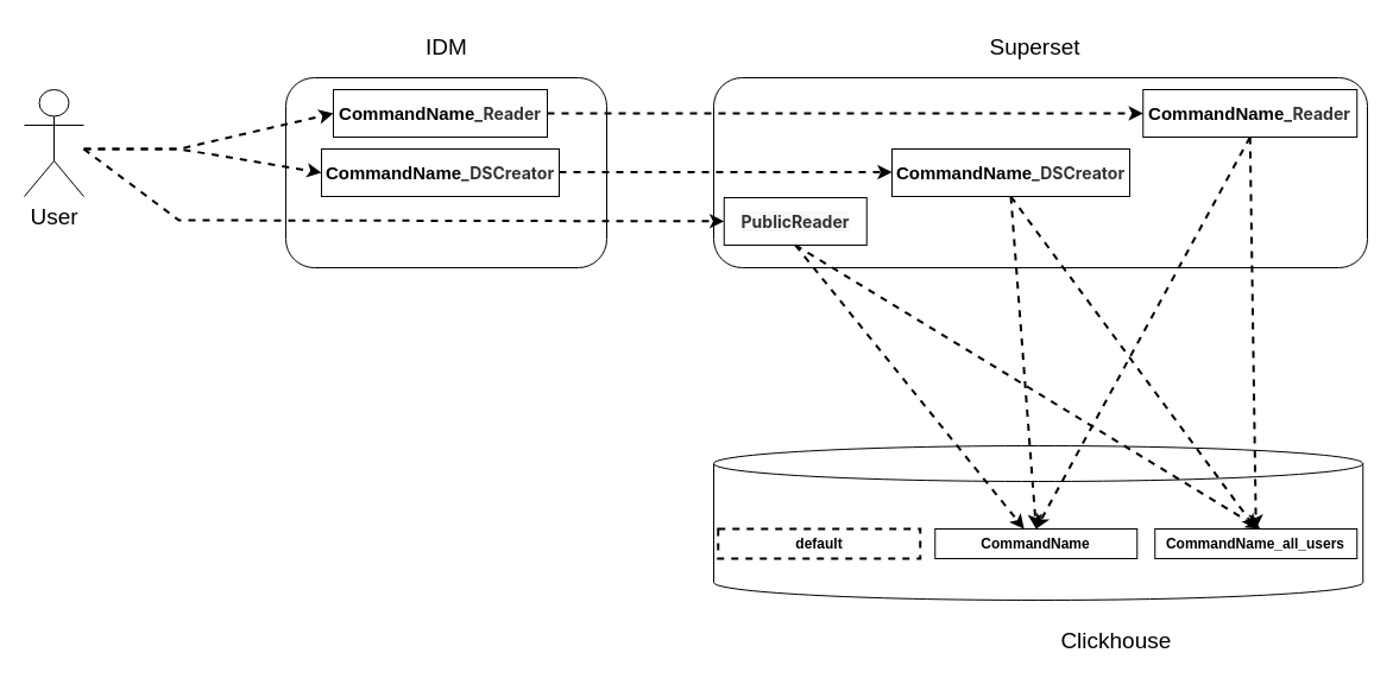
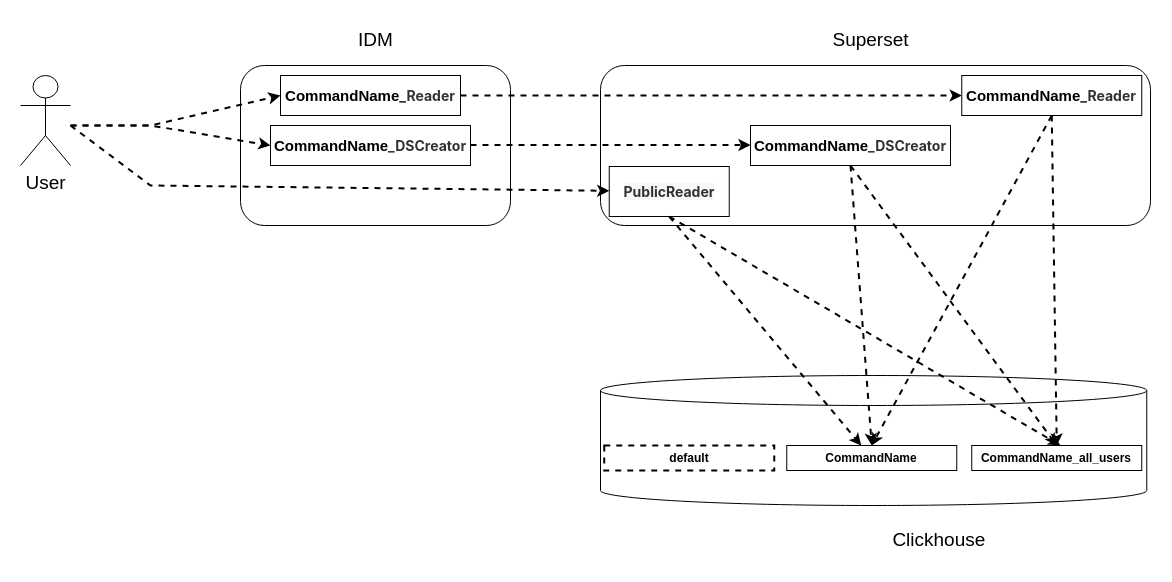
  <mxCell id="0" />
  <mxCell id="1" parent="0" />
  <mxCell id="2" value="" style="shape=cylinder3;whiteSpace=wrap;html=1;boundedLbl=1;backgroundOutline=1;size=15;" vertex="1" parent="1"><mxGeometry x="600" y="375" width="546.25" height="130" as="geometry" /></mxCell>
  <mxCell id="3" value="CommandName_all_users" style="rounded=0;whiteSpace=wrap;html=1;fontStyle=1" vertex="1" parent="1"><mxGeometry x="971.25" y="445" width="170" height="25" as="geometry" /></mxCell>
  <mxCell id="4" value="CommandName" style="rounded=0;whiteSpace=wrap;html=1;fontStyle=1" vertex="1" parent="1"><mxGeometry x="786.25" y="445" width="170" height="25" as="geometry" /></mxCell>
  <mxCell id="5" value="" style="rounded=1;whiteSpace=wrap;html=1;" vertex="1" parent="1"><mxGeometry x="600" y="65" width="550" height="160" as="geometry" /></mxCell>
  <mxCell id="6" value="Superset" style="text;html=1;align=center;verticalAlign=middle;resizable=0;points=[];autosize=1;strokeColor=none;fillColor=none;fontSize=19;" vertex="1" parent="1"><mxGeometry x="820" y="20" width="100" height="40" as="geometry" /></mxCell>
  <mxCell id="7" value="Clickhouse&amp;nbsp;" style="text;html=1;align=center;verticalAlign=middle;resizable=0;points=[];autosize=1;strokeColor=none;fillColor=none;strokeWidth=1;fontSize=19;" vertex="1" parent="1"><mxGeometry x="881.25" y="520" width="120" height="40" as="geometry" /></mxCell>
  <mxCell id="8" value="CommandName&lt;span style=&quot;color: rgb(51, 51, 51); font-family: Inter, Helvetica, Arial; font-size: 14px; text-align: start; background-color: rgb(255, 255, 255);&quot;&gt;_DSCreator&lt;/span&gt;" style="rounded=0;whiteSpace=wrap;html=1;strokeWidth=1;fontSize=15;fontStyle=1" vertex="1" parent="1"><mxGeometry x="750" y="125" width="200" height="40" as="geometry" /></mxCell>
  <mxCell id="9" value="&lt;font style=&quot;font-size: 15px;&quot;&gt;CommandName&lt;span style=&quot;color: rgb(51, 51, 51); font-family: Inter, Helvetica, Arial; text-align: start; background-color: rgb(255, 255, 255);&quot;&gt;_&lt;/span&gt;&lt;/font&gt;&lt;span style=&quot;color: rgb(51, 51, 51); font-family: Inter, Helvetica, Arial; font-size: 14px; text-align: start; background-color: rgb(255, 255, 255);&quot;&gt;Reader&lt;/span&gt;" style="rounded=0;whiteSpace=wrap;html=1;strokeWidth=1;fontSize=15;fontStyle=1" vertex="1" parent="1"><mxGeometry x="961.25" y="75" width="180" height="40" as="geometry" /></mxCell>
- <mxCell id="10" value="&lt;span style=&quot;color: rgb(51, 51, 51); font-family: Inter, Helvetica, Arial; font-size: 14px; text-align: start; background-color: rgb(247, 247, 247);&quot;&gt;PublicReader&lt;/span&gt;" style="rounded=0;whiteSpace=wrap;html=1;strokeWidth=1;fontSize=15;fontStyle=1" vertex="1" parent="1"><mxGeometry x="608.75" y="166" width="120" height="40" as="geometry" /></mxCell>
+ <mxCell id="10" value="&lt;span style=&quot;color: rgb(51, 51, 51); font-family: Inter, Helvetica, Arial; font-size: 14px; text-align: start; background-color: rgb(247, 247, 247);&quot;&gt;PublicReader&lt;/span&gt;" style="rounded=0;whiteSpace=wrap;html=1;strokeWidth=1;fontSize=15;fontStyle=1" vertex="1" parent="1"><mxGeometry x="608.75" y="166" width="120" height="50" as="geometry" /></mxCell>
  <mxCell id="11" value="default" style="rounded=0;whiteSpace=wrap;html=1;fontStyle=1;dashed=1;strokeWidth=2;" vertex="1" parent="1"><mxGeometry x="603.75" y="445" width="170" height="25" as="geometry" /></mxCell>
  <mxCell id="12" value="" style="rounded=1;whiteSpace=wrap;html=1;" vertex="1" parent="1"><mxGeometry x="240" y="65" width="270" height="160" as="geometry" /></mxCell>
  <mxCell id="13" value="IDM" style="text;html=1;align=center;verticalAlign=middle;resizable=0;points=[];autosize=1;strokeColor=none;fillColor=none;fontSize=19;" vertex="1" parent="1"><mxGeometry x="345" y="20" width="60" height="40" as="geometry" /></mxCell>
  <mxCell id="14" value="User" style="shape=umlActor;verticalLabelPosition=bottom;verticalAlign=top;html=1;outlineConnect=0;strokeWidth=1;fontSize=19;" vertex="1" parent="1"><mxGeometry x="20" y="75" width="50" height="90" as="geometry" /></mxCell>
  <mxCell id="15" style="edgeStyle=orthogonalEdgeStyle;rounded=0;orthogonalLoop=1;jettySize=auto;html=1;exitX=1;exitY=0.5;exitDx=0;exitDy=0;entryX=0;entryY=0.5;entryDx=0;entryDy=0;dashed=1;fontSize=15;strokeWidth=2;" edge="1" parent="1" source="16" target="9"><mxGeometry relative="1" as="geometry" /></mxCell>
  <mxCell id="16" value="&lt;font style=&quot;font-size: 15px;&quot;&gt;CommandName&lt;span style=&quot;color: rgb(51, 51, 51); font-family: Inter, Helvetica, Arial; text-align: start; background-color: rgb(255, 255, 255);&quot;&gt;_&lt;/span&gt;&lt;/font&gt;&lt;span style=&quot;color: rgb(51, 51, 51); font-family: Inter, Helvetica, Arial; font-size: 14px; text-align: start; background-color: rgb(255, 255, 255);&quot;&gt;Reader&lt;/span&gt;" style="rounded=0;whiteSpace=wrap;html=1;strokeWidth=1;fontSize=15;fontStyle=1" vertex="1" parent="1"><mxGeometry x="280" y="75" width="180" height="40" as="geometry" /></mxCell>
  <mxCell id="17" value="CommandName&lt;span style=&quot;color: rgb(51, 51, 51); font-family: Inter, Helvetica, Arial; font-size: 14px; text-align: start; background-color: rgb(255, 255, 255);&quot;&gt;_DSCreator&lt;/span&gt;" style="rounded=0;whiteSpace=wrap;html=1;strokeWidth=1;fontSize=15;fontStyle=1" vertex="1" parent="1"><mxGeometry x="270" y="125" width="200" height="40" as="geometry" /></mxCell>
  <mxCell id="18" value="" style="endArrow=classic;html=1;rounded=0;fontSize=15;dashed=1;entryX=0;entryY=0.5;entryDx=0;entryDy=0;strokeWidth=2;" edge="1" parent="1" target="16"><mxGeometry relative="1" as="geometry"><mxPoint x="70" y="125" as="sourcePoint" /><mxPoint x="230" y="125" as="targetPoint" /><Array as="points"><mxPoint x="150" y="125" /></Array></mxGeometry></mxCell>
  <mxCell id="19" value="" style="endArrow=classic;html=1;rounded=0;fontSize=15;dashed=1;entryX=0;entryY=0.5;entryDx=0;entryDy=0;strokeWidth=2;" edge="1" parent="1" target="17"><mxGeometry relative="1" as="geometry"><mxPoint x="70" y="125" as="sourcePoint" /><mxPoint x="280" y="95" as="targetPoint" /><Array as="points"><mxPoint x="150" y="125" /></Array></mxGeometry></mxCell>
  <mxCell id="20" style="edgeStyle=orthogonalEdgeStyle;rounded=0;orthogonalLoop=1;jettySize=auto;html=1;exitX=1;exitY=0.5;exitDx=0;exitDy=0;dashed=1;fontSize=15;strokeWidth=2;" edge="1" parent="1" target="8"><mxGeometry relative="1" as="geometry"><mxPoint x="470" y="144.5" as="sourcePoint" /><mxPoint x="971.25" y="144.5" as="targetPoint" /></mxGeometry></mxCell>
  <mxCell id="21" value="" style="endArrow=classic;html=1;rounded=0;dashed=1;fontSize=15;exitX=0.5;exitY=1;exitDx=0;exitDy=0;strokeWidth=2;" edge="1" parent="1" source="10" target="4"><mxGeometry width="50" height="50" relative="1" as="geometry"><mxPoint x="540" y="345" as="sourcePoint" /><mxPoint x="590" y="295" as="targetPoint" /></mxGeometry></mxCell>
  <mxCell id="22" value="" style="endArrow=classic;html=1;rounded=0;dashed=1;fontSize=15;exitX=0.5;exitY=1;exitDx=0;exitDy=0;entryX=0.5;entryY=0;entryDx=0;entryDy=0;strokeWidth=2;" edge="1" parent="1" source="8" target="4"><mxGeometry width="50" height="50" relative="1" as="geometry"><mxPoint x="850" y="185" as="sourcePoint" /><mxPoint x="870" y="424" as="targetPoint" /></mxGeometry></mxCell>
  <mxCell id="23" value="" style="endArrow=classic;html=1;rounded=0;dashed=1;fontSize=15;exitX=0.5;exitY=1;exitDx=0;exitDy=0;entryX=0.5;entryY=0;entryDx=0;entryDy=0;strokeWidth=2;" edge="1" parent="1" source="8" target="3"><mxGeometry x="-0.186" y="52" width="50" height="50" relative="1" as="geometry"><mxPoint x="898.75" y="175" as="sourcePoint" /><mxPoint x="920" y="455" as="targetPoint" /><mxPoint as="offset" /></mxGeometry></mxCell>
  <mxCell id="24" value="" style="endArrow=classic;html=1;rounded=0;dashed=1;fontSize=15;exitX=0.5;exitY=1;exitDx=0;exitDy=0;strokeWidth=2;entryX=0.5;entryY=0;entryDx=0;entryDy=0;" edge="1" parent="1" source="9" target="3"><mxGeometry x="-0.186" y="52" width="50" height="50" relative="1" as="geometry"><mxPoint x="1020" y="145" as="sourcePoint" /><mxPoint x="1050" y="435" as="targetPoint" /><mxPoint as="offset" /></mxGeometry></mxCell>
  <mxCell id="25" value="" style="endArrow=classic;html=1;rounded=0;dashed=1;fontSize=15;exitX=0.5;exitY=1;exitDx=0;exitDy=0;strokeWidth=2;entryX=0.5;entryY=0;entryDx=0;entryDy=0;" edge="1" parent="1" source="9" target="4"><mxGeometry x="-0.186" y="52" width="50" height="50" relative="1" as="geometry"><mxPoint x="1061.25" y="125" as="sourcePoint" /><mxPoint x="1066.25" y="455" as="targetPoint" /><mxPoint as="offset" /></mxGeometry></mxCell>
  <mxCell id="26" value="" style="endArrow=classic;html=1;rounded=0;dashed=1;strokeWidth=2;fontSize=15;" edge="1" parent="1" target="10"><mxGeometry relative="1" as="geometry"><mxPoint x="70" y="125" as="sourcePoint" /><mxPoint x="250" y="215" as="targetPoint" /><Array as="points"><mxPoint x="150" y="185" /></Array></mxGeometry></mxCell>
  <mxCell id="27" value="" style="endArrow=classic;html=1;rounded=0;dashed=1;fontSize=15;exitX=0.5;exitY=1;exitDx=0;exitDy=0;strokeWidth=2;" edge="1" parent="1" source="10"><mxGeometry width="50" height="50" relative="1" as="geometry"><mxPoint x="678.75" y="216" as="sourcePoint" /><mxPoint x="1060" y="445" as="targetPoint" /></mxGeometry></mxCell>
